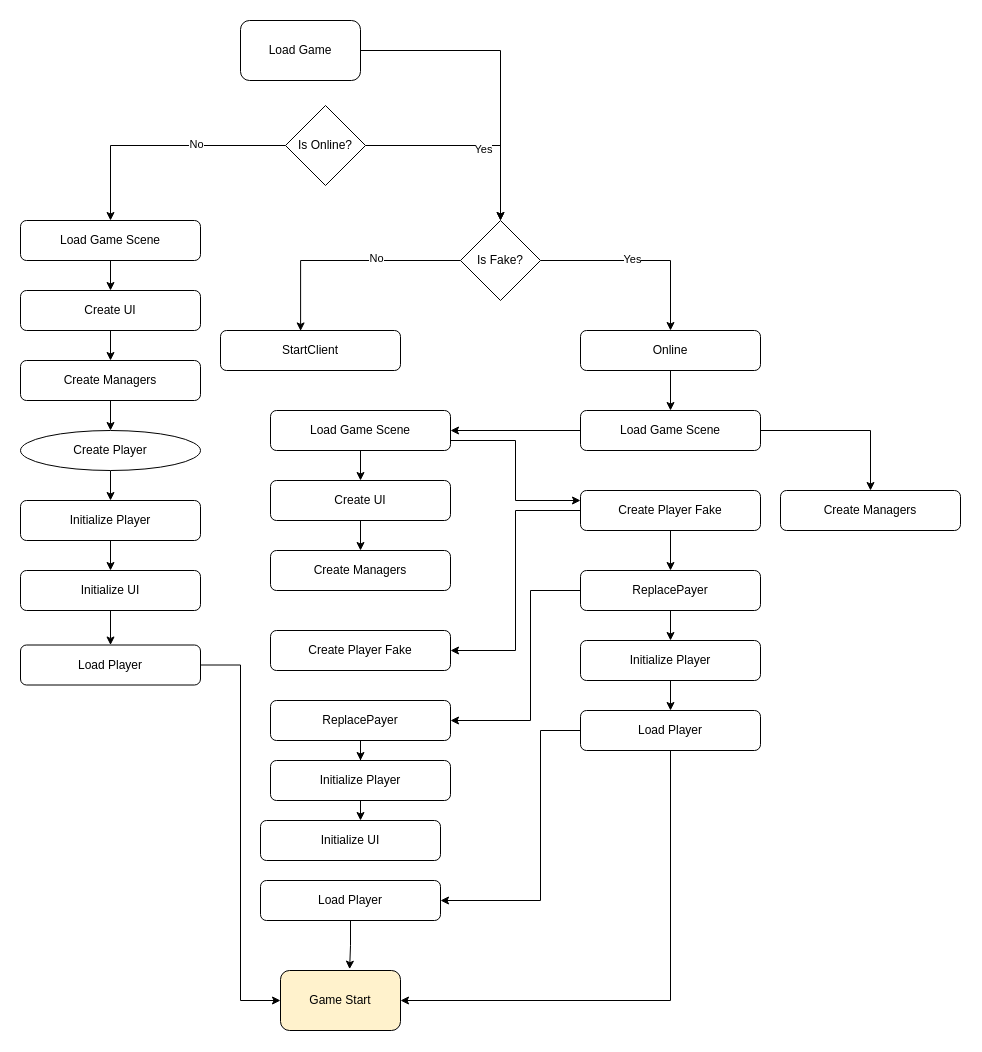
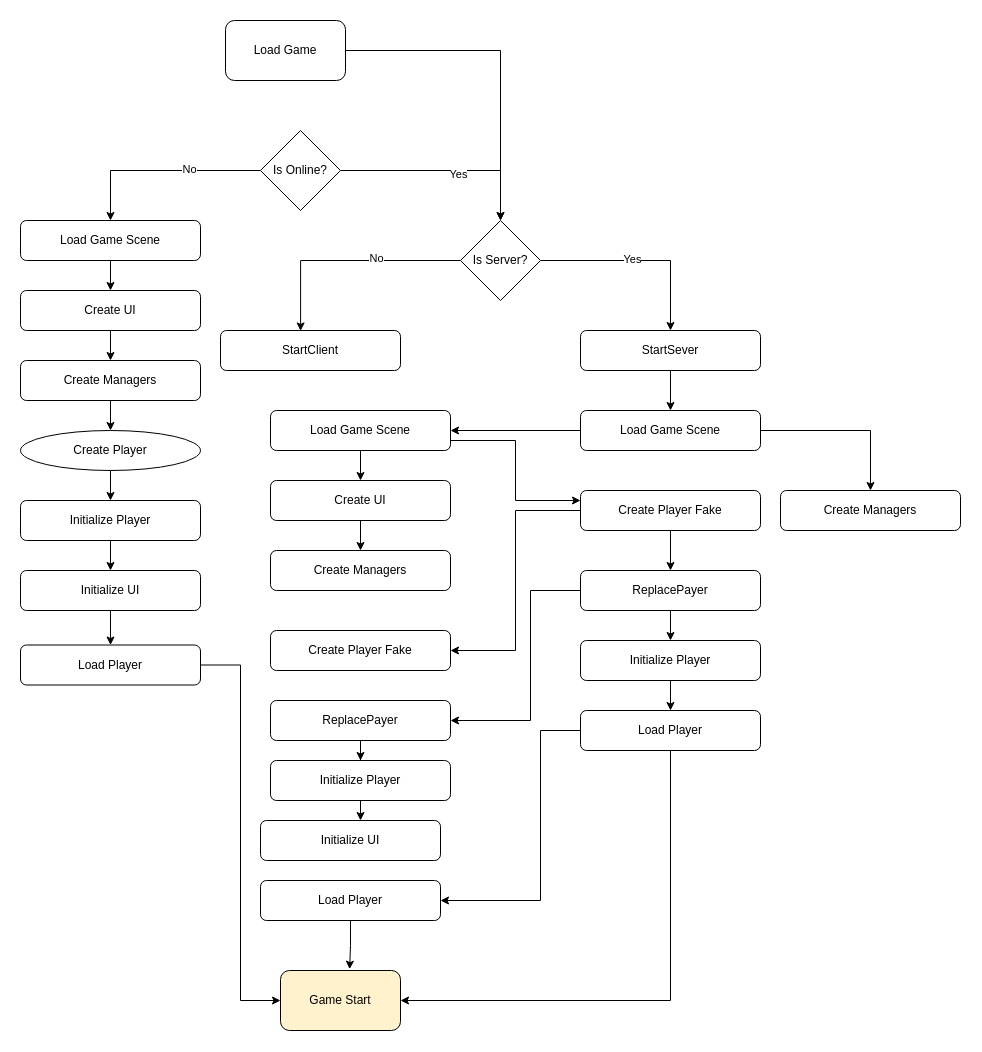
  <mxCell id="0" />
  <mxCell id="1" parent="0" />
  <mxCell id="2" style="edgeStyle=orthogonalEdgeStyle;rounded=0;orthogonalLoop=1;jettySize=auto;html=1;" parent="1" source="3" target="28" edge="1"><mxGeometry relative="1" as="geometry" /></mxCell>
- <mxCell id="3" value="Load Game" style="rounded=1;whiteSpace=wrap;html=1;" parent="1" vertex="1"><mxGeometry x="240" y="20" width="120" height="60" as="geometry" /></mxCell>
+ <mxCell id="3" value="Load Game" style="rounded=1;whiteSpace=wrap;html=1;" parent="1" vertex="1"><mxGeometry x="225" y="20" width="120" height="60" as="geometry" /></mxCell>
  <mxCell id="4" style="edgeStyle=orthogonalEdgeStyle;rounded=0;orthogonalLoop=1;jettySize=auto;html=1;entryX=0.5;entryY=0;entryDx=0;entryDy=0;" parent="1" source="8" target="23" edge="1"><mxGeometry relative="1" as="geometry"><mxPoint x="100" y="240" as="targetPoint" /></mxGeometry></mxCell>
  <mxCell id="5" value="No" style="edgeLabel;html=1;align=center;verticalAlign=middle;resizable=0;points=[];" parent="4" vertex="1" connectable="0"><mxGeometry x="-0.282" y="-2" relative="1" as="geometry"><mxPoint as="offset" /></mxGeometry></mxCell>
  <mxCell id="6" style="edgeStyle=orthogonalEdgeStyle;rounded=0;orthogonalLoop=1;jettySize=auto;html=1;entryX=0.5;entryY=0;entryDx=0;entryDy=0;" parent="1" source="8" target="28" edge="1"><mxGeometry relative="1" as="geometry" /></mxCell>
  <mxCell id="7" value="Yes" style="edgeLabel;html=1;align=center;verticalAlign=middle;resizable=0;points=[];" parent="6" vertex="1" connectable="0"><mxGeometry x="0.114" y="-3" relative="1" as="geometry"><mxPoint as="offset" /></mxGeometry></mxCell>
- <mxCell id="8" value="Is Online?" style="rhombus;whiteSpace=wrap;html=1;" parent="1" vertex="1"><mxGeometry x="285" y="105" width="80" height="80" as="geometry" /></mxCell>
+ <mxCell id="8" value="Is Online?" style="rhombus;whiteSpace=wrap;html=1;" parent="1" vertex="1"><mxGeometry x="260" y="130" width="80" height="80" as="geometry" /></mxCell>
  <mxCell id="9" style="edgeStyle=orthogonalEdgeStyle;rounded=0;orthogonalLoop=1;jettySize=auto;html=1;" parent="1" source="10" target="12" edge="1"><mxGeometry relative="1" as="geometry" /></mxCell>
  <mxCell id="10" value="Create UI" style="rounded=1;whiteSpace=wrap;html=1;" parent="1" vertex="1"><mxGeometry x="20" y="290" width="180" height="40" as="geometry" /></mxCell>
  <mxCell id="11" style="edgeStyle=orthogonalEdgeStyle;rounded=0;orthogonalLoop=1;jettySize=auto;html=1;" parent="1" source="12" target="14" edge="1"><mxGeometry relative="1" as="geometry" /></mxCell>
  <mxCell id="12" value="Create Managers" style="rounded=1;whiteSpace=wrap;html=1;" parent="1" vertex="1"><mxGeometry x="20" y="360" width="180" height="40" as="geometry" /></mxCell>
  <mxCell id="13" style="edgeStyle=orthogonalEdgeStyle;rounded=0;orthogonalLoop=1;jettySize=auto;html=1;" parent="1" source="14" target="16" edge="1"><mxGeometry relative="1" as="geometry" /></mxCell>
  <mxCell id="14" value="Create Player" style="ellipse;whiteSpace=wrap;html=1;" parent="1" vertex="1"><mxGeometry x="20" y="430" width="180" height="40" as="geometry" /></mxCell>
  <mxCell id="15" style="edgeStyle=orthogonalEdgeStyle;rounded=0;orthogonalLoop=1;jettySize=auto;html=1;" parent="1" source="16" target="18" edge="1"><mxGeometry relative="1" as="geometry" /></mxCell>
  <mxCell id="16" value="Initialize Player" style="rounded=1;whiteSpace=wrap;html=1;" parent="1" vertex="1"><mxGeometry x="20" y="500" width="180" height="40" as="geometry" /></mxCell>
  <mxCell id="17" style="edgeStyle=orthogonalEdgeStyle;rounded=0;orthogonalLoop=1;jettySize=auto;html=1;entryX=0.5;entryY=0;entryDx=0;entryDy=0;" parent="1" source="18" target="21" edge="1"><mxGeometry relative="1" as="geometry" /></mxCell>
  <mxCell id="18" value="Initialize UI" style="rounded=1;whiteSpace=wrap;html=1;" parent="1" vertex="1"><mxGeometry x="20" y="570" width="180" height="40" as="geometry" /></mxCell>
  <mxCell id="19" value="Game Start" style="rounded=1;whiteSpace=wrap;html=1;fillColor=#fff2cc;" parent="1" vertex="1"><mxGeometry x="280" y="970" width="120" height="60" as="geometry" /></mxCell>
  <mxCell id="20" style="edgeStyle=orthogonalEdgeStyle;rounded=0;orthogonalLoop=1;jettySize=auto;html=1;entryX=0;entryY=0.5;entryDx=0;entryDy=0;" parent="1" source="21" target="19" edge="1"><mxGeometry relative="1" as="geometry" /></mxCell>
  <mxCell id="21" value="Load Player" style="rounded=1;whiteSpace=wrap;html=1;" parent="1" vertex="1"><mxGeometry x="20" y="644.5" width="180" height="40" as="geometry" /></mxCell>
  <mxCell id="22" style="edgeStyle=orthogonalEdgeStyle;rounded=0;orthogonalLoop=1;jettySize=auto;html=1;" parent="1" source="23" target="10" edge="1"><mxGeometry relative="1" as="geometry" /></mxCell>
  <mxCell id="23" value="Load Game Scene" style="rounded=1;whiteSpace=wrap;html=1;" parent="1" vertex="1"><mxGeometry x="20" y="220" width="180" height="40" as="geometry" /></mxCell>
  <mxCell id="24" style="edgeStyle=orthogonalEdgeStyle;rounded=0;orthogonalLoop=1;jettySize=auto;html=1;entryX=0.445;entryY=0.011;entryDx=0;entryDy=0;entryPerimeter=0;" parent="1" source="28" target="29" edge="1"><mxGeometry relative="1" as="geometry" /></mxCell>
  <mxCell id="25" value="No" style="edgeLabel;html=1;align=center;verticalAlign=middle;resizable=0;points=[];" parent="24" vertex="1" connectable="0"><mxGeometry x="-0.262" y="-3" relative="1" as="geometry"><mxPoint as="offset" /></mxGeometry></mxCell>
  <mxCell id="26" style="edgeStyle=orthogonalEdgeStyle;rounded=0;orthogonalLoop=1;jettySize=auto;html=1;" parent="1" source="28" target="31" edge="1"><mxGeometry relative="1" as="geometry" /></mxCell>
  <mxCell id="27" value="Yes" style="edgeLabel;html=1;align=center;verticalAlign=middle;resizable=0;points=[];" parent="26" vertex="1" connectable="0"><mxGeometry x="-0.093" y="2" relative="1" as="geometry"><mxPoint as="offset" /></mxGeometry></mxCell>
- <mxCell id="28" value="Is Fake?" style="rhombus;whiteSpace=wrap;html=1;" parent="1" vertex="1"><mxGeometry x="460" y="220" width="80" height="80" as="geometry" /></mxCell>
+ <mxCell id="28" value="Is Server?" style="rhombus;whiteSpace=wrap;html=1;" parent="1" vertex="1"><mxGeometry x="460" y="220" width="80" height="80" as="geometry" /></mxCell>
  <mxCell id="29" value="StartClient" style="rounded=1;whiteSpace=wrap;html=1;" parent="1" vertex="1"><mxGeometry x="220" y="330" width="180" height="40" as="geometry" /></mxCell>
  <mxCell id="30" style="edgeStyle=orthogonalEdgeStyle;rounded=0;orthogonalLoop=1;jettySize=auto;html=1;" parent="1" source="31" target="34" edge="1"><mxGeometry relative="1" as="geometry" /></mxCell>
- <mxCell id="31" value="Online" style="rounded=1;whiteSpace=wrap;html=1;" parent="1" vertex="1"><mxGeometry x="580" y="330" width="180" height="40" as="geometry" /></mxCell>
+ <mxCell id="31" value="StartSever" style="rounded=1;whiteSpace=wrap;html=1;" parent="1" vertex="1"><mxGeometry x="580" y="330" width="180" height="40" as="geometry" /></mxCell>
  <mxCell id="32" style="edgeStyle=orthogonalEdgeStyle;rounded=0;orthogonalLoop=1;jettySize=auto;html=1;entryX=0.5;entryY=0;entryDx=0;entryDy=0;" parent="1" source="34" target="41" edge="1"><mxGeometry relative="1" as="geometry"><mxPoint x="670" y="490" as="targetPoint" /></mxGeometry></mxCell>
  <mxCell id="33" style="edgeStyle=orthogonalEdgeStyle;rounded=0;orthogonalLoop=1;jettySize=auto;html=1;entryX=1;entryY=0.5;entryDx=0;entryDy=0;" parent="1" source="34" target="40" edge="1"><mxGeometry relative="1" as="geometry" /></mxCell>
  <mxCell id="34" value="Load Game Scene" style="rounded=1;whiteSpace=wrap;html=1;" parent="1" vertex="1"><mxGeometry x="580" y="410" width="180" height="40" as="geometry" /></mxCell>
  <mxCell id="35" style="edgeStyle=orthogonalEdgeStyle;rounded=0;orthogonalLoop=1;jettySize=auto;html=1;entryX=0.5;entryY=0;entryDx=0;entryDy=0;" parent="1" source="36" target="37" edge="1"><mxGeometry relative="1" as="geometry" /></mxCell>
  <mxCell id="36" value="Create UI" style="rounded=1;whiteSpace=wrap;html=1;" parent="1" vertex="1"><mxGeometry x="270" y="480" width="180" height="40" as="geometry" /></mxCell>
  <mxCell id="37" value="Create Managers" style="rounded=1;whiteSpace=wrap;html=1;" parent="1" vertex="1"><mxGeometry x="270" y="550" width="180" height="40" as="geometry" /></mxCell>
  <mxCell id="38" style="edgeStyle=orthogonalEdgeStyle;rounded=0;orthogonalLoop=1;jettySize=auto;html=1;" parent="1" source="40" target="36" edge="1"><mxGeometry relative="1" as="geometry" /></mxCell>
  <mxCell id="39" style="edgeStyle=orthogonalEdgeStyle;rounded=0;orthogonalLoop=1;jettySize=auto;html=1;entryX=0;entryY=0.25;entryDx=0;entryDy=0;exitX=1;exitY=0.5;exitDx=0;exitDy=0;" parent="1" source="40" target="44" edge="1"><mxGeometry relative="1" as="geometry"><Array as="points"><mxPoint x="450" y="440" /><mxPoint x="515" y="440" /><mxPoint x="515" y="500" /></Array></mxGeometry></mxCell>
  <mxCell id="40" value="Load Game Scene" style="rounded=1;whiteSpace=wrap;html=1;" parent="1" vertex="1"><mxGeometry x="270" y="410" width="180" height="40" as="geometry" /></mxCell>
  <mxCell id="41" value="Create Managers" style="rounded=1;whiteSpace=wrap;html=1;" parent="1" vertex="1"><mxGeometry x="780" y="490" width="180" height="40" as="geometry" /></mxCell>
  <mxCell id="42" style="edgeStyle=orthogonalEdgeStyle;rounded=0;orthogonalLoop=1;jettySize=auto;html=1;entryX=1;entryY=0.5;entryDx=0;entryDy=0;" parent="1" source="44" target="45" edge="1"><mxGeometry relative="1" as="geometry" /></mxCell>
  <mxCell id="43" style="edgeStyle=orthogonalEdgeStyle;rounded=0;orthogonalLoop=1;jettySize=auto;html=1;" parent="1" source="44" target="48" edge="1"><mxGeometry relative="1" as="geometry" /></mxCell>
  <mxCell id="44" value="Create Player Fake" style="rounded=1;whiteSpace=wrap;html=1;" parent="1" vertex="1"><mxGeometry x="580" y="490" width="180" height="40" as="geometry" /></mxCell>
  <mxCell id="45" value="Create Player Fake" style="rounded=1;whiteSpace=wrap;html=1;" parent="1" vertex="1"><mxGeometry x="270" y="630" width="180" height="40" as="geometry" /></mxCell>
  <mxCell id="46" style="edgeStyle=orthogonalEdgeStyle;rounded=0;orthogonalLoop=1;jettySize=auto;html=1;entryX=1;entryY=0.5;entryDx=0;entryDy=0;" parent="1" source="48" target="50" edge="1"><mxGeometry relative="1" as="geometry"><Array as="points"><mxPoint x="530" y="590" /><mxPoint x="530" y="720" /></Array></mxGeometry></mxCell>
  <mxCell id="47" style="edgeStyle=orthogonalEdgeStyle;rounded=0;orthogonalLoop=1;jettySize=auto;html=1;entryX=0.5;entryY=0;entryDx=0;entryDy=0;" parent="1" source="48" target="60" edge="1"><mxGeometry relative="1" as="geometry" /></mxCell>
  <mxCell id="48" value="ReplacePayer" style="rounded=1;whiteSpace=wrap;html=1;" parent="1" vertex="1"><mxGeometry x="580" y="570" width="180" height="40" as="geometry" /></mxCell>
  <mxCell id="49" style="edgeStyle=orthogonalEdgeStyle;rounded=0;orthogonalLoop=1;jettySize=auto;html=1;entryX=0.5;entryY=0;entryDx=0;entryDy=0;" parent="1" source="50" target="58" edge="1"><mxGeometry relative="1" as="geometry" /></mxCell>
  <mxCell id="50" value="ReplacePayer" style="rounded=1;whiteSpace=wrap;html=1;" parent="1" vertex="1"><mxGeometry x="270" y="700" width="180" height="40" as="geometry" /></mxCell>
  <mxCell id="51" value="Initialize UI" style="rounded=1;whiteSpace=wrap;html=1;" parent="1" vertex="1"><mxGeometry x="260" y="820" width="180" height="40" as="geometry" /></mxCell>
  <mxCell id="52" style="edgeStyle=orthogonalEdgeStyle;rounded=0;orthogonalLoop=1;jettySize=auto;html=1;entryX=1;entryY=0.5;entryDx=0;entryDy=0;" parent="1" source="54" target="56" edge="1"><mxGeometry relative="1" as="geometry"><Array as="points"><mxPoint x="540" y="730" /><mxPoint x="540" y="900" /></Array></mxGeometry></mxCell>
  <mxCell id="53" style="edgeStyle=orthogonalEdgeStyle;rounded=0;orthogonalLoop=1;jettySize=auto;html=1;entryX=1;entryY=0.5;entryDx=0;entryDy=0;" parent="1" source="54" target="19" edge="1"><mxGeometry relative="1" as="geometry"><Array as="points"><mxPoint x="670" y="1000" /></Array></mxGeometry></mxCell>
  <mxCell id="54" value="Load Player" style="rounded=1;whiteSpace=wrap;html=1;" parent="1" vertex="1"><mxGeometry x="580" y="710" width="180" height="40" as="geometry" /></mxCell>
  <mxCell id="55" style="edgeStyle=orthogonalEdgeStyle;rounded=0;orthogonalLoop=1;jettySize=auto;html=1;entryX=0.576;entryY=-0.022;entryDx=0;entryDy=0;entryPerimeter=0;" parent="1" source="56" target="19" edge="1"><mxGeometry relative="1" as="geometry" /></mxCell>
  <mxCell id="56" value="Load Player" style="rounded=1;whiteSpace=wrap;html=1;" parent="1" vertex="1"><mxGeometry x="260" y="880" width="180" height="40" as="geometry" /></mxCell>
  <mxCell id="57" style="edgeStyle=orthogonalEdgeStyle;rounded=0;orthogonalLoop=1;jettySize=auto;html=1;entryX=0.556;entryY=0.01;entryDx=0;entryDy=0;entryPerimeter=0;" parent="1" source="58" target="51" edge="1"><mxGeometry relative="1" as="geometry" /></mxCell>
  <mxCell id="58" value="Initialize Player" style="rounded=1;whiteSpace=wrap;html=1;" parent="1" vertex="1"><mxGeometry x="270" y="760" width="180" height="40" as="geometry" /></mxCell>
  <mxCell id="59" style="edgeStyle=orthogonalEdgeStyle;rounded=0;orthogonalLoop=1;jettySize=auto;html=1;" parent="1" source="60" target="54" edge="1"><mxGeometry relative="1" as="geometry" /></mxCell>
  <mxCell id="60" value="Initialize Player" style="rounded=1;whiteSpace=wrap;html=1;" parent="1" vertex="1"><mxGeometry x="580" y="640" width="180" height="40" as="geometry" /></mxCell>
